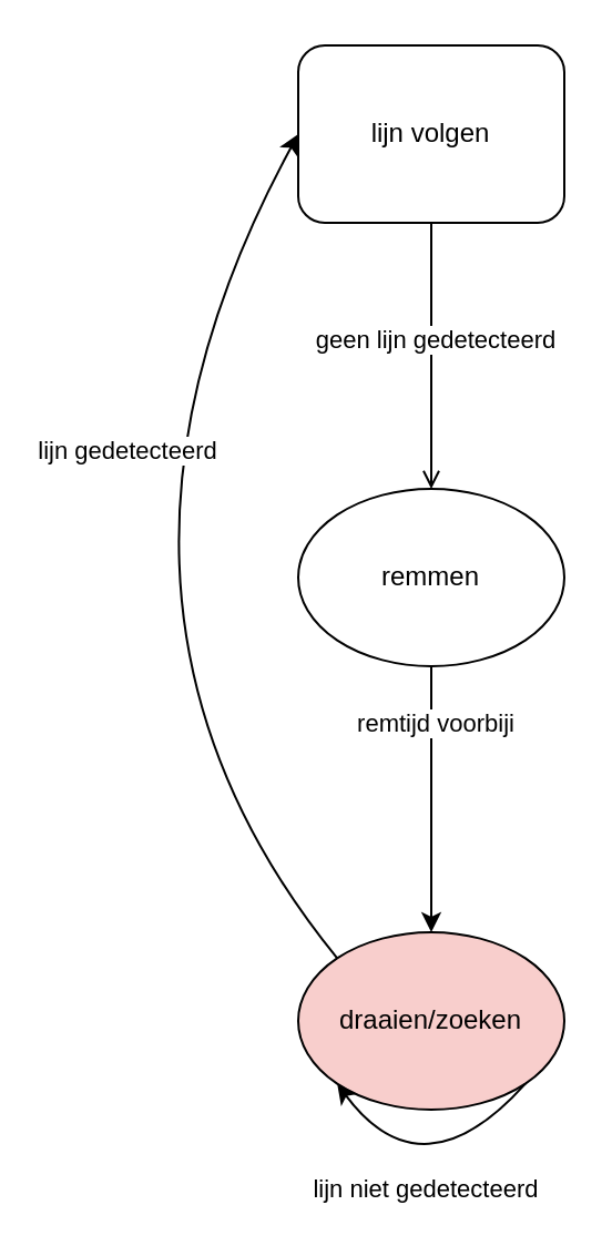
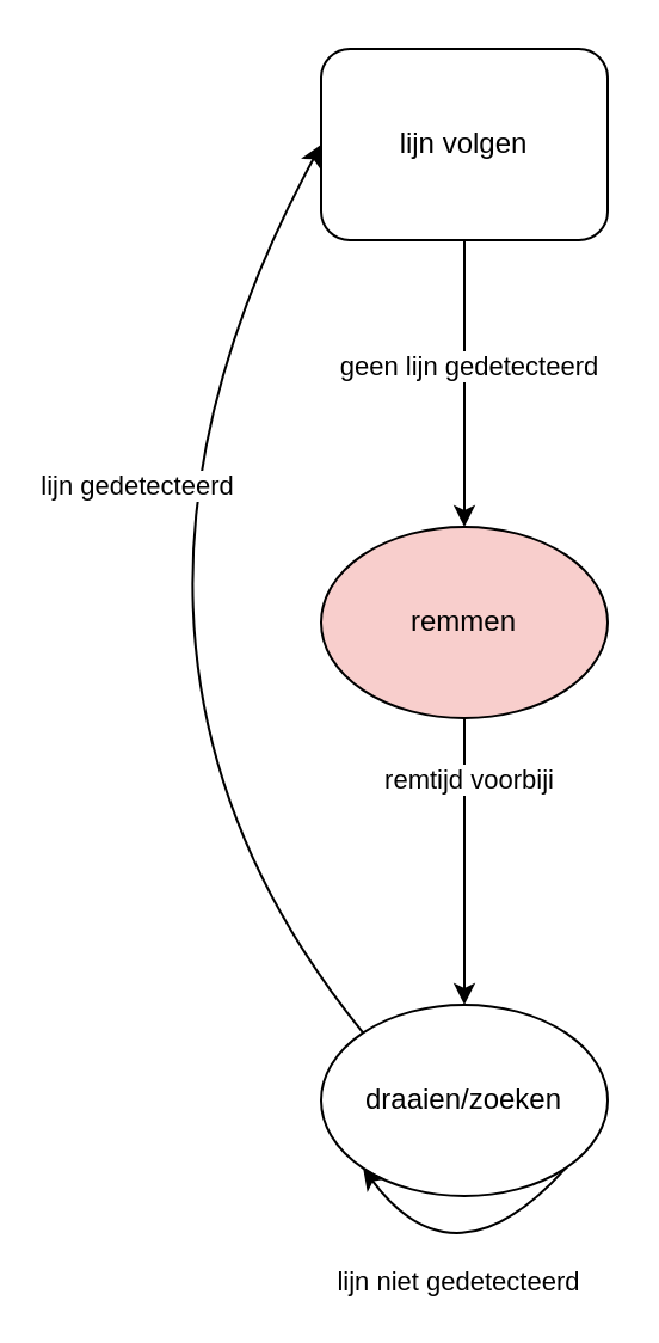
  <mxCell id="0" />
  <mxCell id="1" parent="0" />
  <mxCell id="2" value="lijn volgen" style="whiteSpace=wrap;html=1;rounded=1;" parent="1" vertex="1"><mxGeometry x="134" y="20" width="120" height="80" as="geometry" /></mxCell>
- <mxCell id="3" value="remmen" style="ellipse;whiteSpace=wrap;html=1;" parent="1" vertex="1"><mxGeometry x="134" y="220" width="120" height="80" as="geometry" /></mxCell>
- <mxCell id="4" value="draaien/zoeken" style="ellipse;whiteSpace=wrap;html=1;fillColor=#f8cecc;" parent="1" vertex="1"><mxGeometry x="134" y="420" width="120" height="80" as="geometry" /></mxCell>
- <mxCell id="5" value="" style="endArrow=open;html=1;rounded=0;entryX=0.5;entryY=0;entryDx=0;entryDy=0;exitX=0.5;exitY=1;exitDx=0;exitDy=0;" parent="1" source="2" target="3" edge="1"><mxGeometry width="50" height="50" relative="1" as="geometry"><mxPoint x="260" y="60" as="sourcePoint" /><mxPoint x="300" y="50" as="targetPoint" /></mxGeometry></mxCell>
+ <mxCell id="3" value="remmen" style="ellipse;whiteSpace=wrap;html=1;fillColor=#f8cecc;" parent="1" vertex="1"><mxGeometry x="134" y="220" width="120" height="80" as="geometry" /></mxCell>
+ <mxCell id="4" value="draaien/zoeken" style="ellipse;whiteSpace=wrap;html=1;" parent="1" vertex="1"><mxGeometry x="134" y="420" width="120" height="80" as="geometry" /></mxCell>
+ <mxCell id="5" value="" style="endArrow=classic;html=1;rounded=0;entryX=0.5;entryY=0;entryDx=0;entryDy=0;exitX=0.5;exitY=1;exitDx=0;exitDy=0;" parent="1" source="2" target="3" edge="1"><mxGeometry width="50" height="50" relative="1" as="geometry"><mxPoint x="260" y="60" as="sourcePoint" /><mxPoint x="300" y="50" as="targetPoint" /></mxGeometry></mxCell>
  <mxCell id="6" value="geen lijn gedetecteerd" style="edgeLabel;html=1;align=center;verticalAlign=middle;resizable=0;points=[];" parent="5" vertex="1" connectable="0"><mxGeometry x="-0.13" y="1" relative="1" as="geometry"><mxPoint as="offset" /></mxGeometry></mxCell>
  <mxCell id="7" value="" style="endArrow=classic;html=1;rounded=0;entryX=0.5;entryY=0;entryDx=0;entryDy=0;exitX=0.5;exitY=1;exitDx=0;exitDy=0;" parent="1" source="3" target="4" edge="1"><mxGeometry width="50" height="50" relative="1" as="geometry"><mxPoint x="260" y="270" as="sourcePoint" /><mxPoint x="350" y="290" as="targetPoint" /></mxGeometry></mxCell>
  <mxCell id="8" value="remtijd voorbiji" style="edgeLabel;html=1;align=center;verticalAlign=middle;resizable=0;points=[];" parent="7" vertex="1" connectable="0"><mxGeometry x="-0.093" y="2" relative="1" as="geometry"><mxPoint x="-1" y="-29" as="offset" /></mxGeometry></mxCell>
  <mxCell id="9" value="" style="endArrow=classic;html=1;exitX=1;exitY=1;exitDx=0;exitDy=0;entryX=0;entryY=1;entryDx=0;entryDy=0;curved=1;" parent="1" source="4" target="4" edge="1"><mxGeometry width="50" height="50" relative="1" as="geometry"><mxPoint x="170" y="290" as="sourcePoint" /><mxPoint x="220" y="240" as="targetPoint" /><Array as="points"><mxPoint x="190" y="540" /></Array></mxGeometry></mxCell>
  <mxCell id="10" value="lijn niet gedetecteerd&amp;nbsp;" style="edgeLabel;html=1;align=center;verticalAlign=middle;resizable=0;points=[];" parent="9" vertex="1" connectable="0"><mxGeometry x="-0.05" y="-1" relative="1" as="geometry"><mxPoint as="offset" /></mxGeometry></mxCell>
  <mxCell id="11" value="" style="endArrow=classic;html=1;exitX=0;exitY=0;exitDx=0;exitDy=0;entryX=0;entryY=0.5;entryDx=0;entryDy=0;curved=1;" parent="1" source="4" target="2" edge="1"><mxGeometry width="50" height="50" relative="1" as="geometry"><mxPoint x="170" y="290" as="sourcePoint" /><mxPoint x="220" y="240" as="targetPoint" /><Array as="points"><mxPoint x="20" y="270" /></Array></mxGeometry></mxCell>
  <mxCell id="12" value="lijn gedetecteerd" style="edgeLabel;html=1;align=center;verticalAlign=middle;resizable=0;points=[];" parent="11" vertex="1" connectable="0"><mxGeometry x="0.275" relative="1" as="geometry"><mxPoint as="offset" /></mxGeometry></mxCell>
